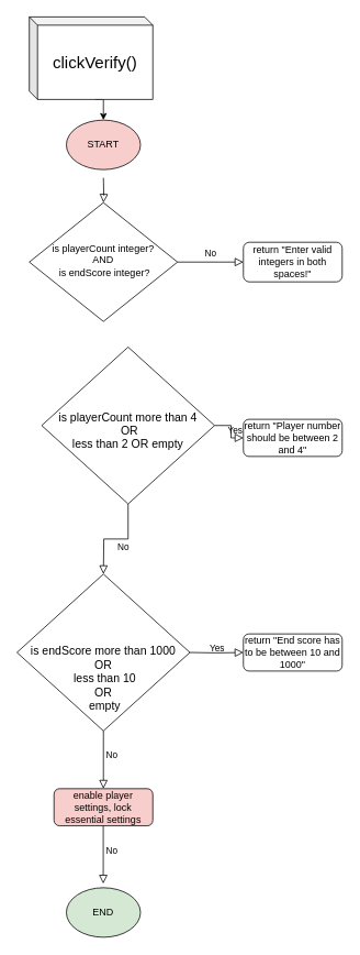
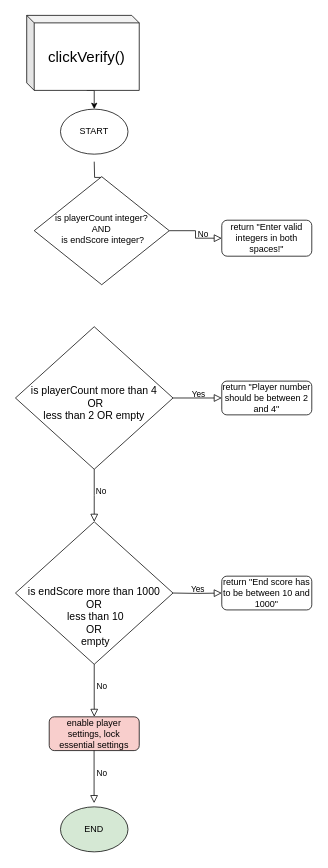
  <mxCell id="0" />
  <mxCell id="1" parent="0" />
  <mxCell id="2" value="" style="rounded=0;html=1;jettySize=auto;orthogonalLoop=1;fontSize=11;endArrow=block;endFill=0;endSize=8;strokeWidth=1;shadow=0;labelBackgroundColor=none;edgeStyle=orthogonalEdgeStyle;" parent="1" target="4" edge="1"><mxGeometry relative="1" as="geometry"><mxPoint x="125" y="215" as="sourcePoint" /></mxGeometry></mxCell>
  <mxCell id="3" value="No" style="edgeStyle=orthogonalEdgeStyle;rounded=0;html=1;jettySize=auto;orthogonalLoop=1;fontSize=11;endArrow=block;endFill=0;endSize=8;strokeWidth=1;shadow=0;labelBackgroundColor=none;" parent="1" source="4" target="5" edge="1"><mxGeometry y="10" relative="1" as="geometry"><mxPoint as="offset" /></mxGeometry></mxCell>
- <mxCell id="4" value="is playerCount integer? &lt;br&gt;AND&lt;br&gt;&amp;nbsp;is endScore integer?" style="rhombus;whiteSpace=wrap;html=1;shadow=0;fontFamily=Helvetica;fontSize=12;align=center;strokeWidth=1;spacing=6;spacingTop=-4;" parent="1" vertex="1"><mxGeometry x="35" y="245" width="180" height="144" as="geometry" /></mxCell>
+ <mxCell id="4" value="is playerCount integer? &lt;br&gt;AND&lt;br&gt;&amp;nbsp;is endScore integer?" style="rhombus;whiteSpace=wrap;html=1;shadow=0;fontFamily=Helvetica;fontSize=12;align=center;strokeWidth=1;spacing=6;spacingTop=-4;" parent="1" vertex="1"><mxGeometry x="45" y="235" width="180" height="144" as="geometry" /></mxCell>
  <mxCell id="5" value="return &quot;Enter valid integers in both spaces!&quot;" style="rounded=1;whiteSpace=wrap;html=1;fontSize=12;glass=0;strokeWidth=1;shadow=0;" parent="1" vertex="1"><mxGeometry x="295" y="293" width="120" height="48" as="geometry" /></mxCell>
  <mxCell id="6" value="No" style="rounded=0;html=1;jettySize=auto;orthogonalLoop=1;fontSize=11;endArrow=block;endFill=0;endSize=8;strokeWidth=1;shadow=0;labelBackgroundColor=none;edgeStyle=orthogonalEdgeStyle;entryX=0.5;entryY=0;entryDx=0;entryDy=0;" parent="1" source="8" edge="1"><mxGeometry x="-0.143" y="9" relative="1" as="geometry"><mxPoint as="offset" /><mxPoint x="125" y="695" as="targetPoint" /></mxGeometry></mxCell>
  <mxCell id="7" value="Yes" style="edgeStyle=orthogonalEdgeStyle;rounded=0;html=1;jettySize=auto;orthogonalLoop=1;fontSize=11;endArrow=block;endFill=0;endSize=8;strokeWidth=1;shadow=0;labelBackgroundColor=none;" parent="1" source="8" target="9" edge="1"><mxGeometry x="0.046" y="5" relative="1" as="geometry"><mxPoint as="offset" /></mxGeometry></mxCell>
- <mxCell id="8" value="&lt;font style=&quot;font-size: 14px&quot;&gt;&lt;br&gt;is playerCount more than 4&lt;br&gt;&amp;nbsp;OR &lt;br&gt;less than 2 OR empty&lt;/font&gt;" style="rhombus;whiteSpace=wrap;html=1;shadow=0;fontFamily=Helvetica;fontSize=12;align=center;strokeWidth=1;spacing=6;spacingTop=-4;" parent="1" vertex="1"><mxGeometry x="50" y="420" width="210" height="190" as="geometry" /></mxCell>
+ <mxCell id="8" value="&lt;font style=&quot;font-size: 14px&quot;&gt;&lt;br&gt;is playerCount more than 4&lt;br&gt;&amp;nbsp;OR &lt;br&gt;less than 2 OR empty&lt;/font&gt;" style="rhombus;whiteSpace=wrap;html=1;shadow=0;fontFamily=Helvetica;fontSize=12;align=center;strokeWidth=1;spacing=6;spacingTop=-4;" parent="1" vertex="1"><mxGeometry x="20" y="435" width="210" height="190" as="geometry" /></mxCell>
  <mxCell id="9" value="return&amp;nbsp;&quot;Player number should be between 2 and 4&quot;" style="rounded=1;whiteSpace=wrap;html=1;fontSize=12;glass=0;strokeWidth=1;shadow=0;" parent="1" vertex="1"><mxGeometry x="295" y="507.5" width="120" height="45" as="geometry" /></mxCell>
  <mxCell id="10" style="edgeStyle=orthogonalEdgeStyle;rounded=0;orthogonalLoop=1;jettySize=auto;html=1;exitX=0;exitY=0;exitDx=80;exitDy=100;exitPerimeter=0;" edge="1" parent="1" source="11"><mxGeometry relative="1" as="geometry"><mxPoint x="125" y="145" as="targetPoint" /></mxGeometry></mxCell>
  <mxCell id="11" value="&lt;font style=&quot;font-size: 20px&quot;&gt;clickVerify()&lt;/font&gt;" style="shape=cube;whiteSpace=wrap;html=1;boundedLbl=1;backgroundOutline=1;darkOpacity=0.05;darkOpacity2=0.1;size=10;" vertex="1" parent="1"><mxGeometry x="35" y="20" width="150" height="100" as="geometry" /></mxCell>
- <mxCell id="12" value="START" style="ellipse;whiteSpace=wrap;html=1;fillColor=#f8cecc;" vertex="1" parent="1"><mxGeometry x="80" y="145" width="90" height="60" as="geometry" /></mxCell>
+ <mxCell id="12" value="START" style="ellipse;whiteSpace=wrap;html=1;" vertex="1" parent="1"><mxGeometry x="80" y="145" width="90" height="60" as="geometry" /></mxCell>
  <mxCell id="13" value="&lt;span style=&quot;font-size: 14px&quot;&gt;&lt;br&gt;&lt;br&gt;&lt;br&gt;&lt;br&gt;is endScore more than 1000 OR&lt;br&gt;&amp;nbsp;less than 10 &lt;br&gt;OR&lt;br&gt;&amp;nbsp;empty&lt;/span&gt;" style="rhombus;whiteSpace=wrap;html=1;shadow=0;fontFamily=Helvetica;fontSize=12;align=center;strokeWidth=1;spacing=6;spacingTop=-4;" vertex="1" parent="1"><mxGeometry x="20" y="695" width="210" height="190" as="geometry" /></mxCell>
  <mxCell id="14" value="No" style="rounded=0;html=1;jettySize=auto;orthogonalLoop=1;fontSize=11;endArrow=block;endFill=0;endSize=8;strokeWidth=1;shadow=0;labelBackgroundColor=none;edgeStyle=orthogonalEdgeStyle;exitX=0.5;exitY=1;exitDx=0;exitDy=0;entryX=0.5;entryY=0;entryDx=0;entryDy=0;" edge="1" parent="1" source="13" target="17"><mxGeometry x="-0.143" y="10" relative="1" as="geometry"><mxPoint as="offset" /><mxPoint x="135" y="635" as="sourcePoint" /><mxPoint x="125" y="945" as="targetPoint" /></mxGeometry></mxCell>
  <mxCell id="15" value="Yes" style="edgeStyle=orthogonalEdgeStyle;rounded=0;html=1;jettySize=auto;orthogonalLoop=1;fontSize=11;endArrow=block;endFill=0;endSize=8;strokeWidth=1;shadow=0;labelBackgroundColor=none;" edge="1" parent="1" target="16"><mxGeometry x="0.046" y="5" relative="1" as="geometry"><mxPoint as="offset" /><mxPoint x="230" y="790" as="sourcePoint" /></mxGeometry></mxCell>
  <mxCell id="16" value="return&amp;nbsp;&quot;End score has to be between 10 and 1000&quot;" style="rounded=1;whiteSpace=wrap;html=1;fontSize=12;glass=0;strokeWidth=1;shadow=0;" vertex="1" parent="1"><mxGeometry x="295" y="767.5" width="120" height="45" as="geometry" /></mxCell>
  <mxCell id="17" value="&lt;span style=&quot;font-size: 12px&quot;&gt;enable player settings, lock essential settings&lt;/span&gt;" style="rounded=1;whiteSpace=wrap;html=1;fontSize=12;glass=0;strokeWidth=1;shadow=0;fillColor=#f8cecc;" vertex="1" parent="1"><mxGeometry x="65" y="955" width="120" height="45" as="geometry" /></mxCell>
  <mxCell id="18" value="No" style="rounded=0;html=1;jettySize=auto;orthogonalLoop=1;fontSize=11;endArrow=block;endFill=0;endSize=8;strokeWidth=1;shadow=0;labelBackgroundColor=none;edgeStyle=orthogonalEdgeStyle;exitX=0.5;exitY=1;exitDx=0;exitDy=0;entryX=0.5;entryY=0;entryDx=0;entryDy=0;" edge="1" parent="1"><mxGeometry x="-0.143" y="10" relative="1" as="geometry"><mxPoint as="offset" /><mxPoint x="124.8" y="1000" as="sourcePoint" /><mxPoint x="124.8" y="1070" as="targetPoint" /></mxGeometry></mxCell>
  <mxCell id="19" value="END" style="ellipse;whiteSpace=wrap;html=1;fillColor=#d5e8d4;" vertex="1" parent="1"><mxGeometry x="80" y="1075" width="90" height="60" as="geometry" /></mxCell>
